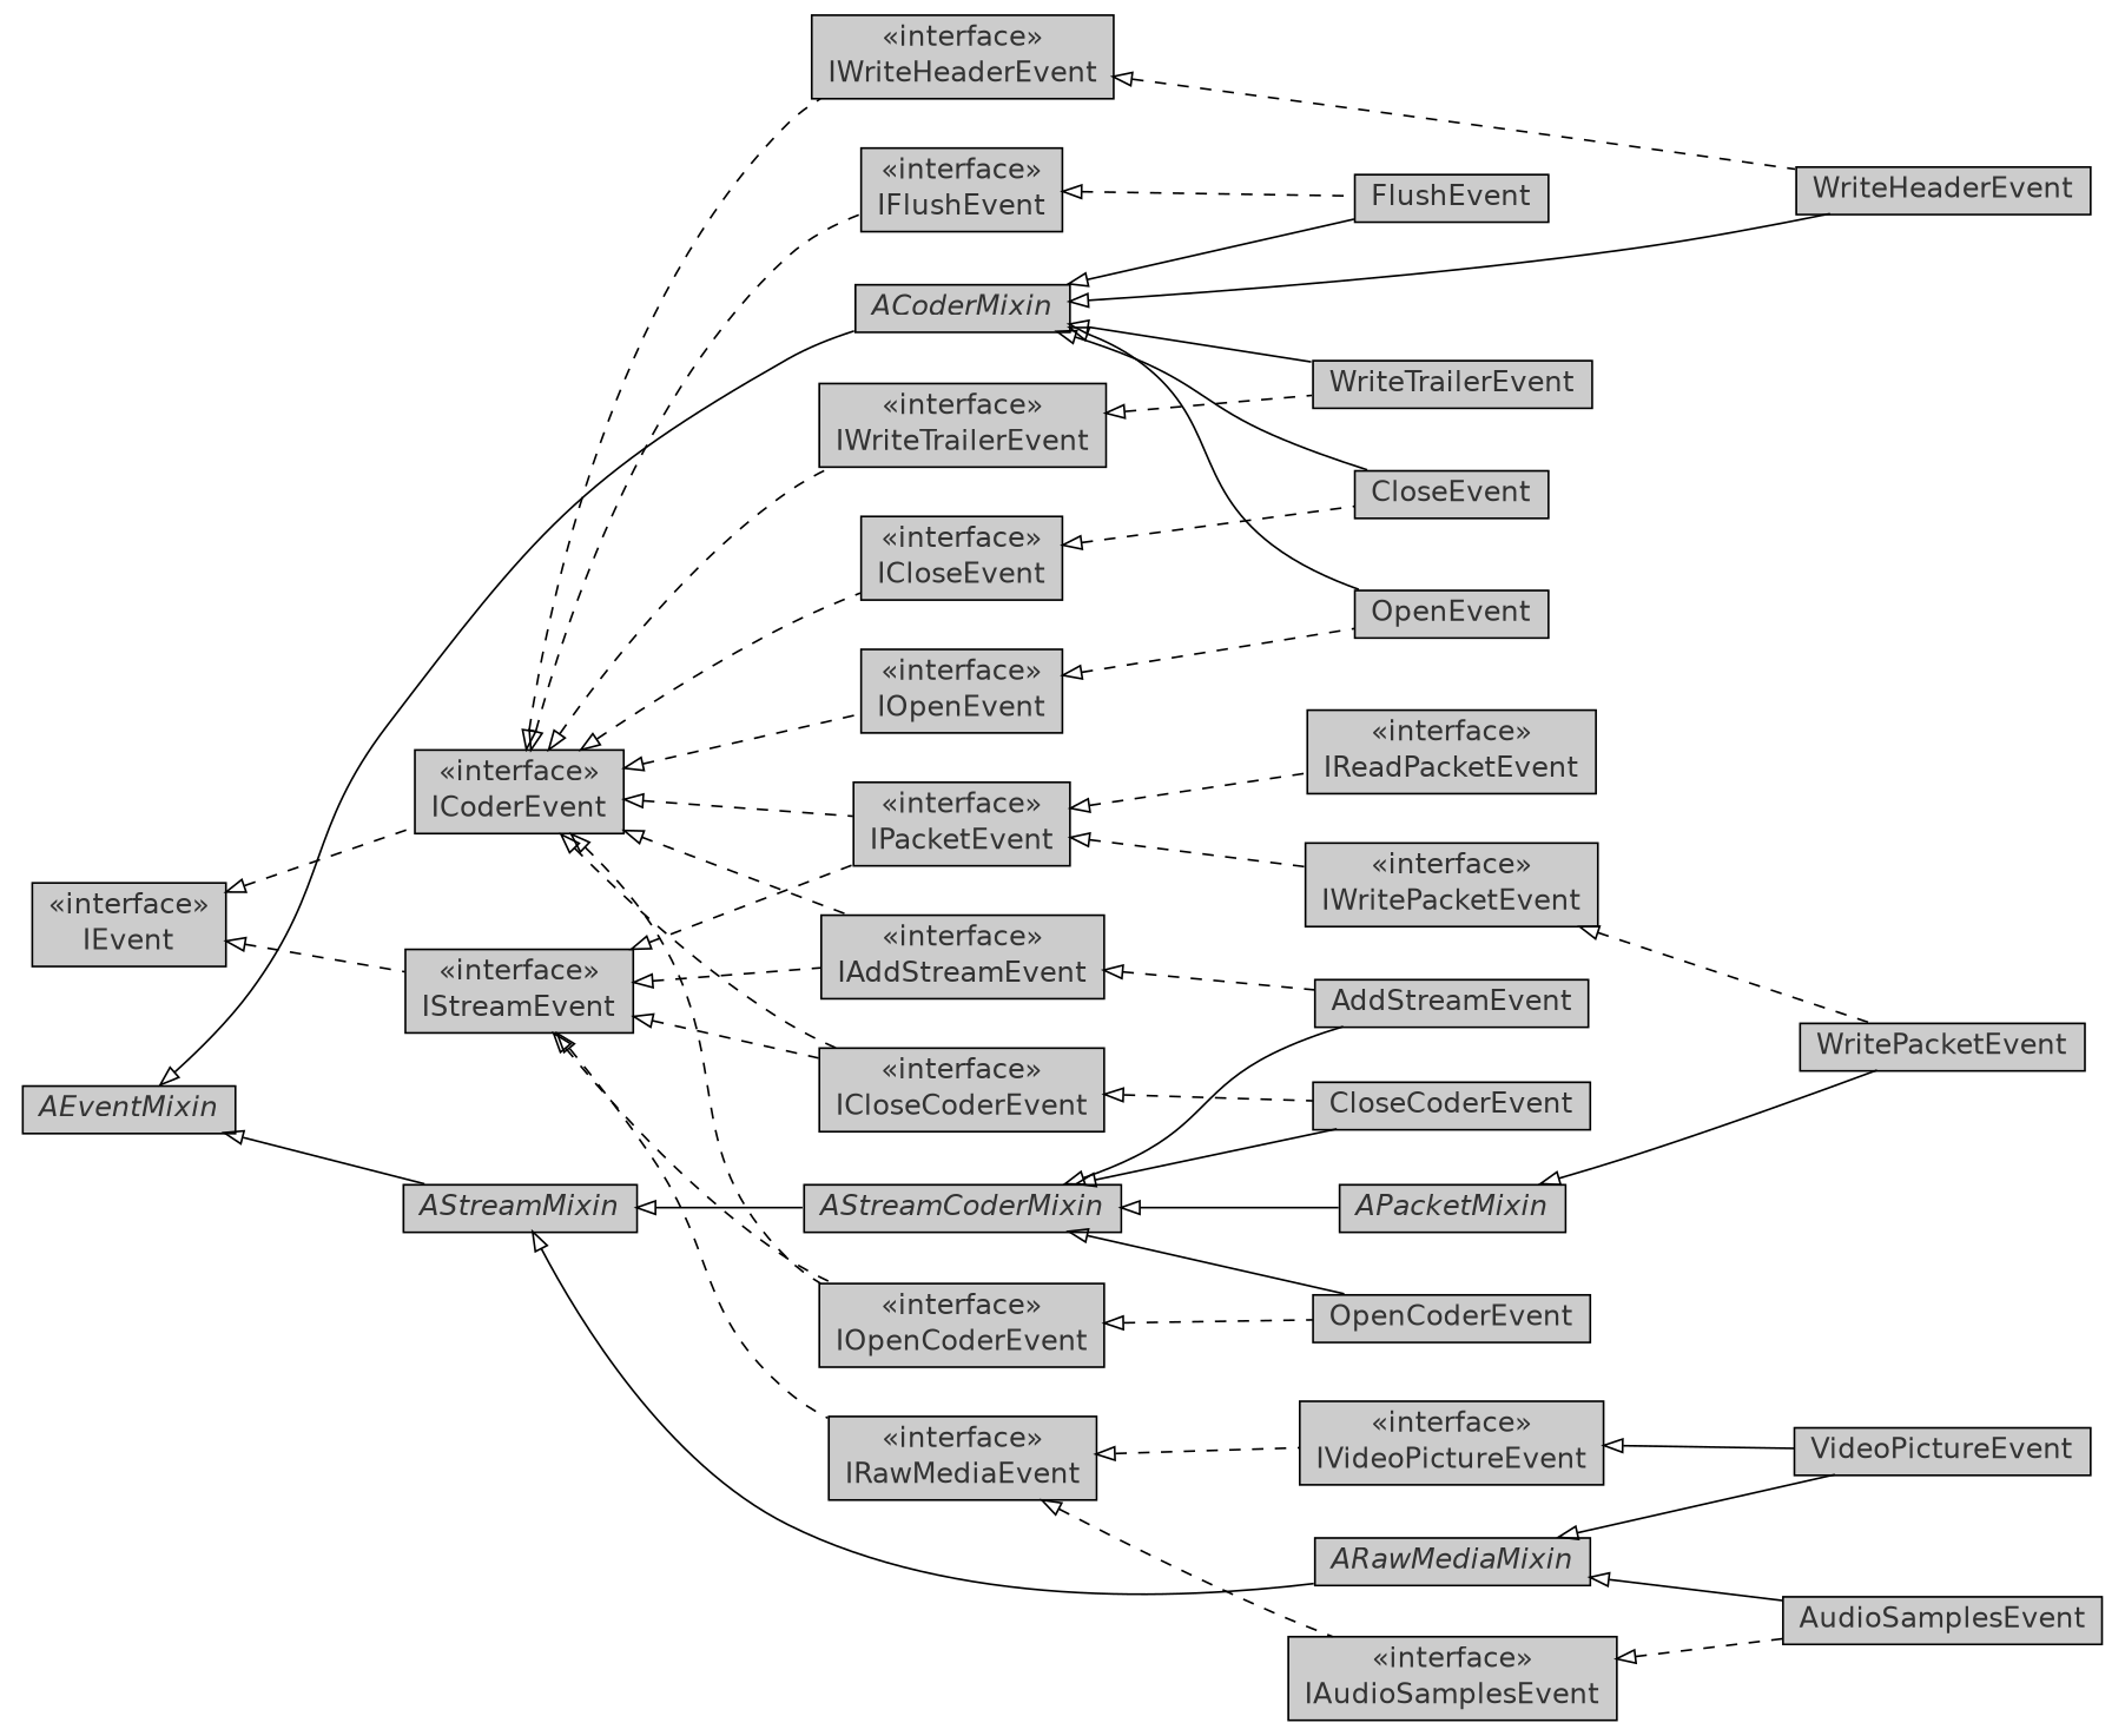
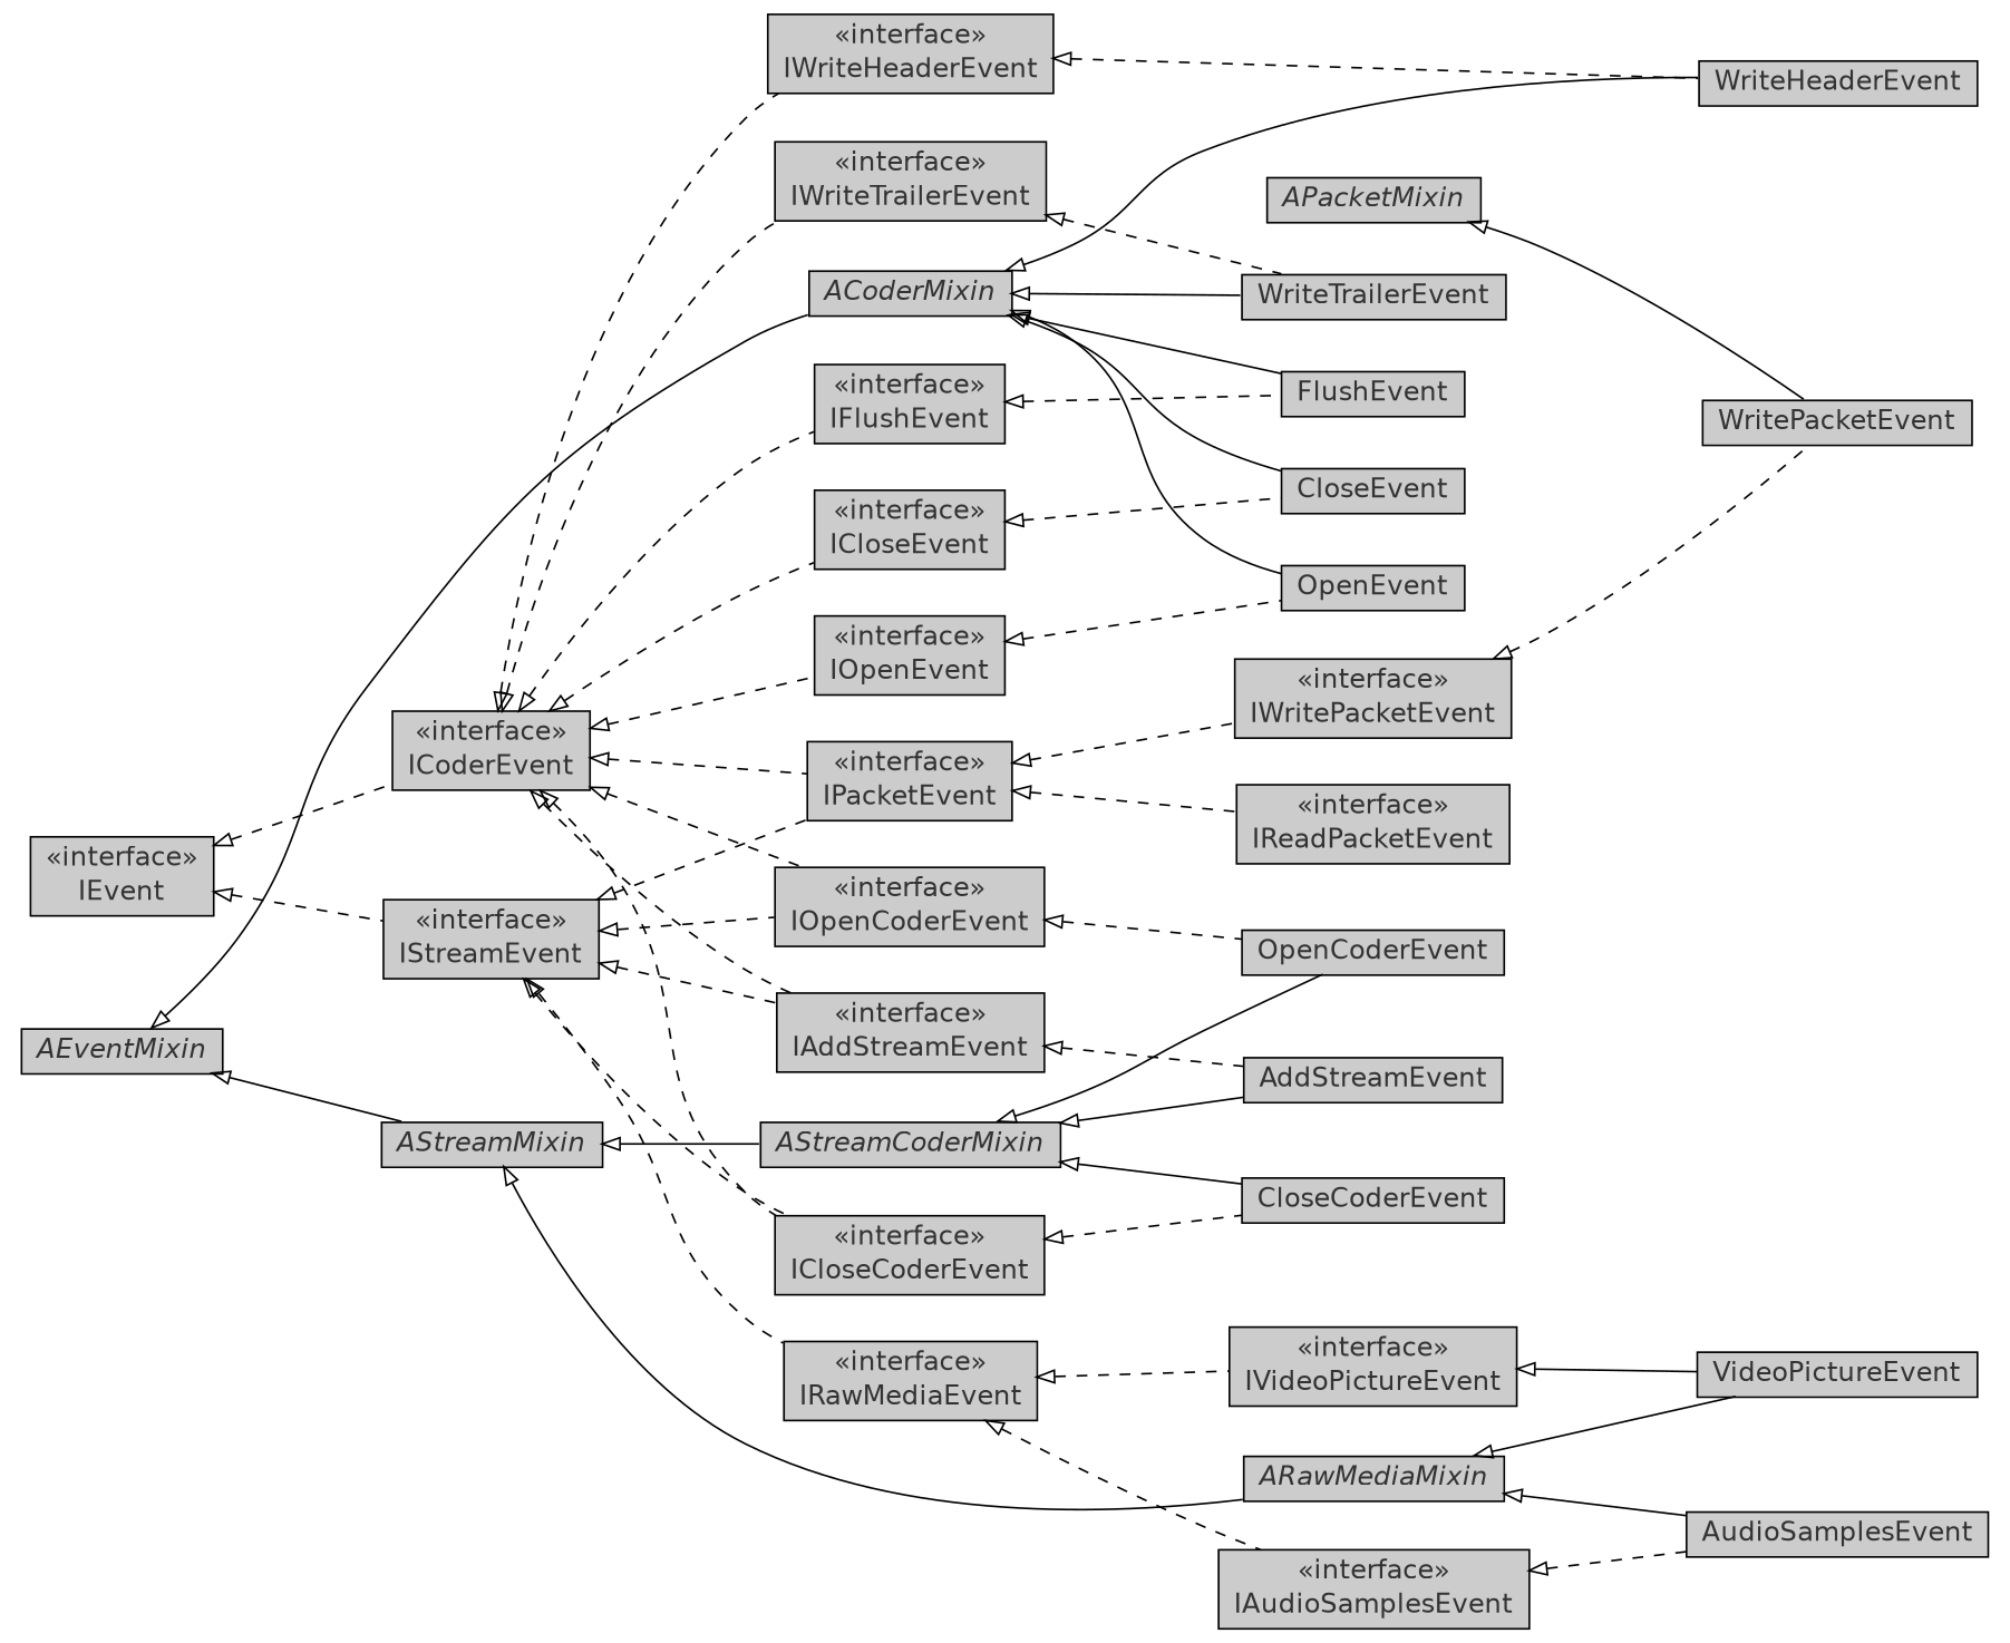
  digraph {
    rankdir=LR
    ranksep=1
    node [fontcolor=grey20 fontname=Helvetica fontsize=15.0 shape=plaintext]
    edge [arrowtail=empty dir=back fontname=Helvetica fontsize=10 headport=p labelfontname=Helvetica labelfontsize=10 tailport=p style=dashed]
    n1 [label=<<table border="0" cellborder="1" cellspacing="0" cellpadding="2" port="p" bgcolor="grey80" href="./ACoderMixin.html"> 		<tr><td><table border="0" cellspacing="0" cellpadding="1"> 			<tr><td><font face="Helvetica-Oblique"> ACoderMixin </font></td></tr> 		</table></td></tr> 		</table>>]
    n2 [label=<<table border="0" cellborder="1" cellspacing="0" cellpadding="2" port="p" bgcolor="grey80" href="./OpenEvent.html"> 		<tr><td><table border="0" cellspacing="0" cellpadding="1"> 			<tr><td> OpenEvent </td></tr> 		</table></td></tr> 		</table>>]
    n3 [label=<<table border="0" cellborder="1" cellspacing="0" cellpadding="2" port="p" bgcolor="grey80" href="./FlushEvent.html"> 		<tr><td><table border="0" cellspacing="0" cellpadding="1"> 			<tr><td> FlushEvent </td></tr> 		</table></td></tr> 		</table>>]
    n4 [label=<<table border="0" cellborder="1" cellspacing="0" cellpadding="2" port="p" bgcolor="grey80" href="./WriteTrailerEvent.html"> 		<tr><td><table border="0" cellspacing="0" cellpadding="1"> 			<tr><td> WriteTrailerEvent </td></tr> 		</table></td></tr> 		</table>>]
    n5 [label=<<table border="0" cellborder="1" cellspacing="0" cellpadding="2" port="p" bgcolor="grey80" href="./WriteHeaderEvent.html"> 		<tr><td><table border="0" cellspacing="0" cellpadding="1"> 			<tr><td> WriteHeaderEvent </td></tr> 		</table></td></tr> 		</table>>]
    n6 [label=<<table border="0" cellborder="1" cellspacing="0" cellpadding="2" port="p" bgcolor="grey80" href="./CloseEvent.html"> 		<tr><td><table border="0" cellspacing="0" cellpadding="1"> 			<tr><td> CloseEvent </td></tr> 		</table></td></tr> 		</table>>]
    n7 [label=<<table border="0" cellborder="1" cellspacing="0" cellpadding="2" port="p" bgcolor="grey80" href="./IStreamEvent.html"> 		<tr><td><table border="0" cellspacing="0" cellpadding="1"> 			<tr><td> &laquo;interface&raquo; </td></tr> 			<tr><td> IStreamEvent </td></tr> 		</table></td></tr> 		</table>>]
    n8 [label=<<table border="0" cellborder="1" cellspacing="0" cellpadding="2" port="p" bgcolor="grey80" href="./IAddStreamEvent.html"> 		<tr><td><table border="0" cellspacing="0" cellpadding="1"> 			<tr><td> &laquo;interface&raquo; </td></tr> 			<tr><td> IAddStreamEvent </td></tr> 		</table></td></tr> 		</table>>]
    n9 [label=<<table border="0" cellborder="1" cellspacing="0" cellpadding="2" port="p" bgcolor="grey80" href="./IOpenCoderEvent.html"> 		<tr><td><table border="0" cellspacing="0" cellpadding="1"> 			<tr><td> &laquo;interface&raquo; </td></tr> 			<tr><td> IOpenCoderEvent </td></tr> 		</table></td></tr> 		</table>>]
    n10 [label=<<table border="0" cellborder="1" cellspacing="0" cellpadding="2" port="p" bgcolor="grey80" href="./IPacketEvent.html"> 		<tr><td><table border="0" cellspacing="0" cellpadding="1"> 			<tr><td> &laquo;interface&raquo; </td></tr> 			<tr><td> IPacketEvent </td></tr> 		</table></td></tr> 		</table>>]
    n11 [label=<<table border="0" cellborder="1" cellspacing="0" cellpadding="2" port="p" bgcolor="grey80" href="./ICloseCoderEvent.html"> 		<tr><td><table border="0" cellspacing="0" cellpadding="1"> 			<tr><td> &laquo;interface&raquo; </td></tr> 			<tr><td> ICloseCoderEvent </td></tr> 		</table></td></tr> 		</table>>]
    n12 [label=<<table border="0" cellborder="1" cellspacing="0" cellpadding="2" port="p" bgcolor="grey80" href="./IRawMediaEvent.html"> 		<tr><td><table border="0" cellspacing="0" cellpadding="1"> 			<tr><td> &laquo;interface&raquo; </td></tr> 			<tr><td> IRawMediaEvent </td></tr> 		</table></td></tr> 		</table>>]
    n13 [label=<<table border="0" cellborder="1" cellspacing="0" cellpadding="2" port="p" bgcolor="grey80" href="./AddStreamEvent.html"> 		<tr><td><table border="0" cellspacing="0" cellpadding="1"> 			<tr><td> AddStreamEvent </td></tr> 		</table></td></tr> 		</table>>]
    n14 [label=<<table border="0" cellborder="1" cellspacing="0" cellpadding="2" port="p" bgcolor="grey80" href="./OpenCoderEvent.html"> 		<tr><td><table border="0" cellspacing="0" cellpadding="1"> 			<tr><td> OpenCoderEvent </td></tr> 		</table></td></tr> 		</table>>]
    n15 [label=<<table border="0" cellborder="1" cellspacing="0" cellpadding="2" port="p" bgcolor="grey80" href="./IWritePacketEvent.html"> 		<tr><td><table border="0" cellspacing="0" cellpadding="1"> 			<tr><td> &laquo;interface&raquo; </td></tr> 			<tr><td> IWritePacketEvent </td></tr> 		</table></td></tr> 		</table>>]
    n16 [label=<<table border="0" cellborder="1" cellspacing="0" cellpadding="2" port="p" bgcolor="grey80" href="./IReadPacketEvent.html"> 		<tr><td><table border="0" cellspacing="0" cellpadding="1"> 			<tr><td> &laquo;interface&raquo; </td></tr> 			<tr><td> IReadPacketEvent </td></tr> 		</table></td></tr> 		</table>>]
    n17 [label=<<table border="0" cellborder="1" cellspacing="0" cellpadding="2" port="p" bgcolor="grey80" href="./CloseCoderEvent.html"> 		<tr><td><table border="0" cellspacing="0" cellpadding="1"> 			<tr><td> CloseCoderEvent </td></tr> 		</table></td></tr> 		</table>>]
    n18 [label=<<table border="0" cellborder="1" cellspacing="0" cellpadding="2" port="p" bgcolor="grey80" href="./IVideoPictureEvent.html"> 		<tr><td><table border="0" cellspacing="0" cellpadding="1"> 			<tr><td> &laquo;interface&raquo; </td></tr> 			<tr><td> IVideoPictureEvent </td></tr> 		</table></td></tr> 		</table>>]
    n19 [label=<<table border="0" cellborder="1" cellspacing="0" cellpadding="2" port="p" bgcolor="grey80" href="./IAudioSamplesEvent.html"> 		<tr><td><table border="0" cellspacing="0" cellpadding="1"> 			<tr><td> &laquo;interface&raquo; </td></tr> 			<tr><td> IAudioSamplesEvent </td></tr> 		</table></td></tr> 		</table>>]
    n20 [label=<<table border="0" cellborder="1" cellspacing="0" cellpadding="2" port="p" bgcolor="grey80" href="./VideoPictureEvent.html"> 		<tr><td><table border="0" cellspacing="0" cellpadding="1"> 			<tr><td> VideoPictureEvent </td></tr> 		</table></td></tr> 		</table>>]
    n21 [label=<<table border="0" cellborder="1" cellspacing="0" cellpadding="2" port="p" bgcolor="grey80" href="./ARawMediaMixin.html"> 		<tr><td><table border="0" cellspacing="0" cellpadding="1"> 			<tr><td><font face="Helvetica-Oblique"> ARawMediaMixin </font></td></tr> 		</table></td></tr> 		</table>>]
    n22 [label=<<table border="0" cellborder="1" cellspacing="0" cellpadding="2" port="p" bgcolor="grey80" href="./AudioSamplesEvent.html"> 		<tr><td><table border="0" cellspacing="0" cellpadding="1"> 			<tr><td> AudioSamplesEvent </td></tr> 		</table></td></tr> 		</table>>]
    n23 [label=<<table border="0" cellborder="1" cellspacing="0" cellpadding="2" port="p" bgcolor="grey80" href="./AStreamCoderMixin.html"> 		<tr><td><table border="0" cellspacing="0" cellpadding="1"> 			<tr><td><font face="Helvetica-Oblique"> AStreamCoderMixin </font></td></tr> 		</table></td></tr> 		</table>>]
    n24 [label=<<table border="0" cellborder="1" cellspacing="0" cellpadding="2" port="p" bgcolor="grey80" href="./APacketMixin.html"> 		<tr><td><table border="0" cellspacing="0" cellpadding="1"> 			<tr><td><font face="Helvetica-Oblique"> APacketMixin </font></td></tr> 		</table></td></tr> 		</table>>]
    n25 [label=<<table border="0" cellborder="1" cellspacing="0" cellpadding="2" port="p" bgcolor="grey80" href="./WritePacketEvent.html"> 		<tr><td><table border="0" cellspacing="0" cellpadding="1"> 			<tr><td> WritePacketEvent </td></tr> 		</table></td></tr> 		</table>>]
    n26 [label=<<table border="0" cellborder="1" cellspacing="0" cellpadding="2" port="p" bgcolor="grey80" href="./IWriteHeaderEvent.html"> 		<tr><td><table border="0" cellspacing="0" cellpadding="1"> 			<tr><td> &laquo;interface&raquo; </td></tr> 			<tr><td> IWriteHeaderEvent </td></tr> 		</table></td></tr> 		</table>>]
    n27 [label=<<table border="0" cellborder="1" cellspacing="0" cellpadding="2" port="p" bgcolor="grey80" href="./IWriteTrailerEvent.html"> 		<tr><td><table border="0" cellspacing="0" cellpadding="1"> 			<tr><td> &laquo;interface&raquo; </td></tr> 			<tr><td> IWriteTrailerEvent </td></tr> 		</table></td></tr> 		</table>>]
    n28 [label=<<table border="0" cellborder="1" cellspacing="0" cellpadding="2" port="p" bgcolor="grey80" href="./AStreamMixin.html"> 		<tr><td><table border="0" cellspacing="0" cellpadding="1"> 			<tr><td><font face="Helvetica-Oblique"> AStreamMixin </font></td></tr> 		</table></td></tr> 		</table>>]
    n29 [label=<<table border="0" cellborder="1" cellspacing="0" cellpadding="2" port="p" bgcolor="grey80" href="./IOpenEvent.html"> 		<tr><td><table border="0" cellspacing="0" cellpadding="1"> 			<tr><td> &laquo;interface&raquo; </td></tr> 			<tr><td> IOpenEvent </td></tr> 		</table></td></tr> 		</table>>]
    n30 [label=<<table border="0" cellborder="1" cellspacing="0" cellpadding="2" port="p" bgcolor="grey80" href="./AEventMixin.html"> 		<tr><td><table border="0" cellspacing="0" cellpadding="1"> 			<tr><td><font face="Helvetica-Oblique"> AEventMixin </font></td></tr> 		</table></td></tr> 		</table>>]
    n31 [label=<<table border="0" cellborder="1" cellspacing="0" cellpadding="2" port="p" bgcolor="grey80" href="./IFlushEvent.html"> 		<tr><td><table border="0" cellspacing="0" cellpadding="1"> 			<tr><td> &laquo;interface&raquo; </td></tr> 			<tr><td> IFlushEvent </td></tr> 		</table></td></tr> 		</table>>]
    n32 [label=<<table border="0" cellborder="1" cellspacing="0" cellpadding="2" port="p" bgcolor="grey80" href="./ICoderEvent.html"> 		<tr><td><table border="0" cellspacing="0" cellpadding="1"> 			<tr><td> &laquo;interface&raquo; </td></tr> 			<tr><td> ICoderEvent </td></tr> 		</table></td></tr> 		</table>>]
    n33 [label=<<table border="0" cellborder="1" cellspacing="0" cellpadding="2" port="p" bgcolor="grey80" href="./ICloseEvent.html"> 		<tr><td><table border="0" cellspacing="0" cellpadding="1"> 			<tr><td> &laquo;interface&raquo; </td></tr> 			<tr><td> ICloseEvent </td></tr> 		</table></td></tr> 		</table>>]
    n34 [label=<<table border="0" cellborder="1" cellspacing="0" cellpadding="2" port="p" bgcolor="grey80" href="./IEvent.html"> 		<tr><td><table border="0" cellspacing="0" cellpadding="1"> 			<tr><td> &laquo;interface&raquo; </td></tr> 			<tr><td> IEvent </td></tr> 		</table></td></tr> 		</table>>]
    n1 -> n2 [style=""]
    n1 -> n3 [style=""]
    n1 -> n4 [style=""]
    n1 -> n5 [style=""]
    n1 -> n6 [style=""]
    n7 -> n8
    n7 -> n9
    n7 -> n10
    n7 -> n11
    n7 -> n12
    n8 -> n13
    n9 -> n14
    n10 -> n15
    n10 -> n16
    n11 -> n17
    n12 -> n18
    n12 -> n19
    n15 -> n25
    n18 -> n20 [style=solid]
    n19 -> n22
    n21 -> n20 [style=""]
    n21 -> n22 [style=""]
    n23 -> n13 [style=""]
    n23 -> n14 [style=""]
    n23 -> n17 [style=""]
-   n23 -> n24 [style=""]
    n24 -> n25 [style=""]
    n26 -> n5
    n27 -> n4
    n28 -> n21 [style=""]
    n28 -> n23 [style=""]
    n29 -> n2
    n30 -> n1 [style=""]
    n30 -> n28 [style=""]
    n31 -> n3
    n32 -> n8
    n32 -> n9
    n32 -> n10
    n32 -> n11
    n32 -> n26
    n32 -> n27
    n32 -> n29
    n32 -> n31
    n32 -> n33
    n33 -> n6
    n34 -> n7
    n34 -> n32
  }
